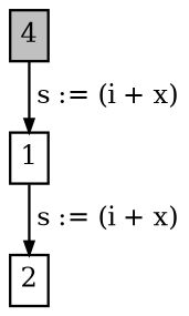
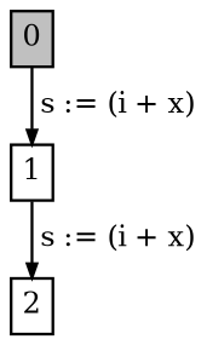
  digraph {
    nodesep=0.12
    ranksep=0.10
    node [fontsize=10.5 margin="0.05,0.05" shape=box]
    edge [arrowsize=0.5 fontsize=10.5]
-   n1 [fillcolor=gray height=0.02 label=4 style=filled width=0.02]
+   n1 [fillcolor=gray height=0.02 label=0 style=filled width=0.02]
    n2 [height=0.02 label=1 width=0.02]
    n3 [height=0.02 label=2 width=0.02]
    n1 -> n2 [label=" s := (i + x)"]
    n2 -> n3 [label=" s := (i + x)"]
  }
